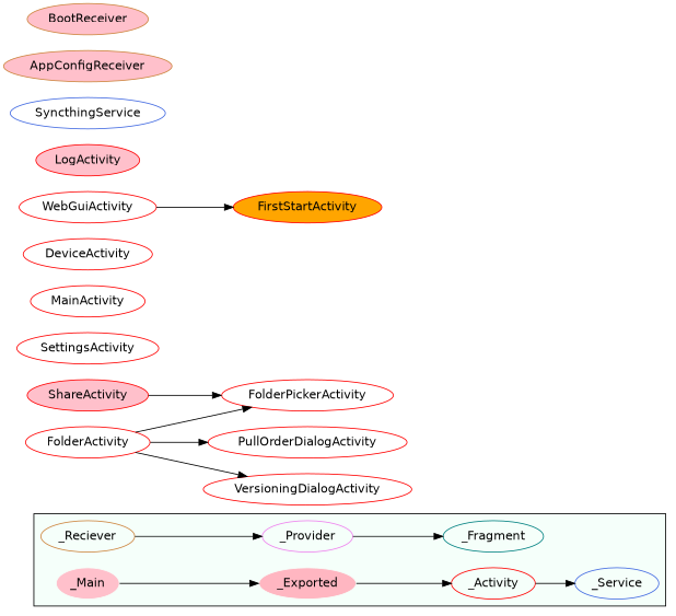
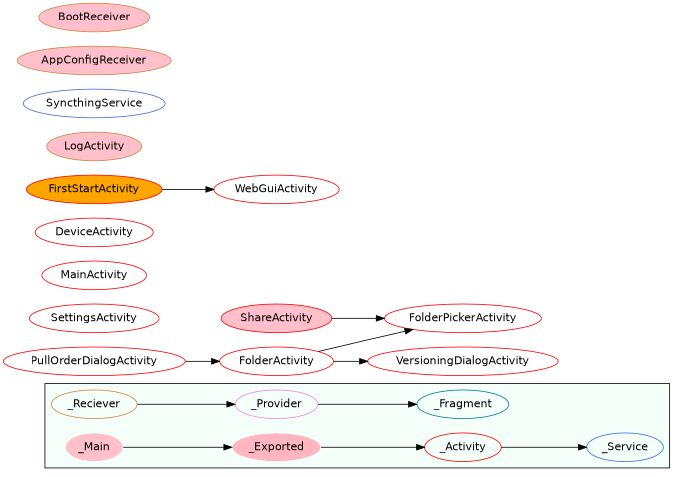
  digraph {
    fontname="DejaVu Sans"
    rankdir=LR
    node [color=red fontname="DejaVu Sans"]
    edge [fontname="DejaVu Sans"]
    _Activity
    _Service [color=royalblue]
    _Reciever [color=peru]
    _Provider [color=violet]
    _Fragment [color=teal]
    _Main [color=mintcream fillcolor=pink style=filled]
    _Exported [color=mintcream fillcolor=lightpink style=filled]
    ShareActivity [fillcolor=pink style=filled]
    FolderPickerActivity
    SettingsActivity
    MainActivity
    DeviceActivity
    FolderActivity
    PullOrderDialogActivity
    VersioningDialogActivity
    FirstStartActivity [fillcolor=orange style=filled]
    WebGuiActivity
-   LogActivity [fillcolor=pink style=filled]
+   LogActivity [color=peru fillcolor=pink style=filled]
    SyncthingService [color=royalblue]
    AppConfigReceiver [color=peru fillcolor=pink style=filled]
    BootReceiver [color=peru fillcolor=pink style=filled]
    subgraph cluster_1 {
      bgcolor=mintcream
      _Activity
      _Service
      _Reciever
      _Provider
      _Fragment
      _Main
      _Exported
    }
    _Activity -> _Service
    _Reciever -> _Provider
    _Provider -> _Fragment
    _Main -> _Exported
    _Exported -> _Activity
    ShareActivity -> FolderPickerActivity
    FolderActivity -> FolderPickerActivity
-   FolderActivity -> PullOrderDialogActivity
+   PullOrderDialogActivity -> FolderActivity
    FolderActivity -> VersioningDialogActivity
-   WebGuiActivity -> FirstStartActivity
+   FirstStartActivity -> WebGuiActivity
  }
